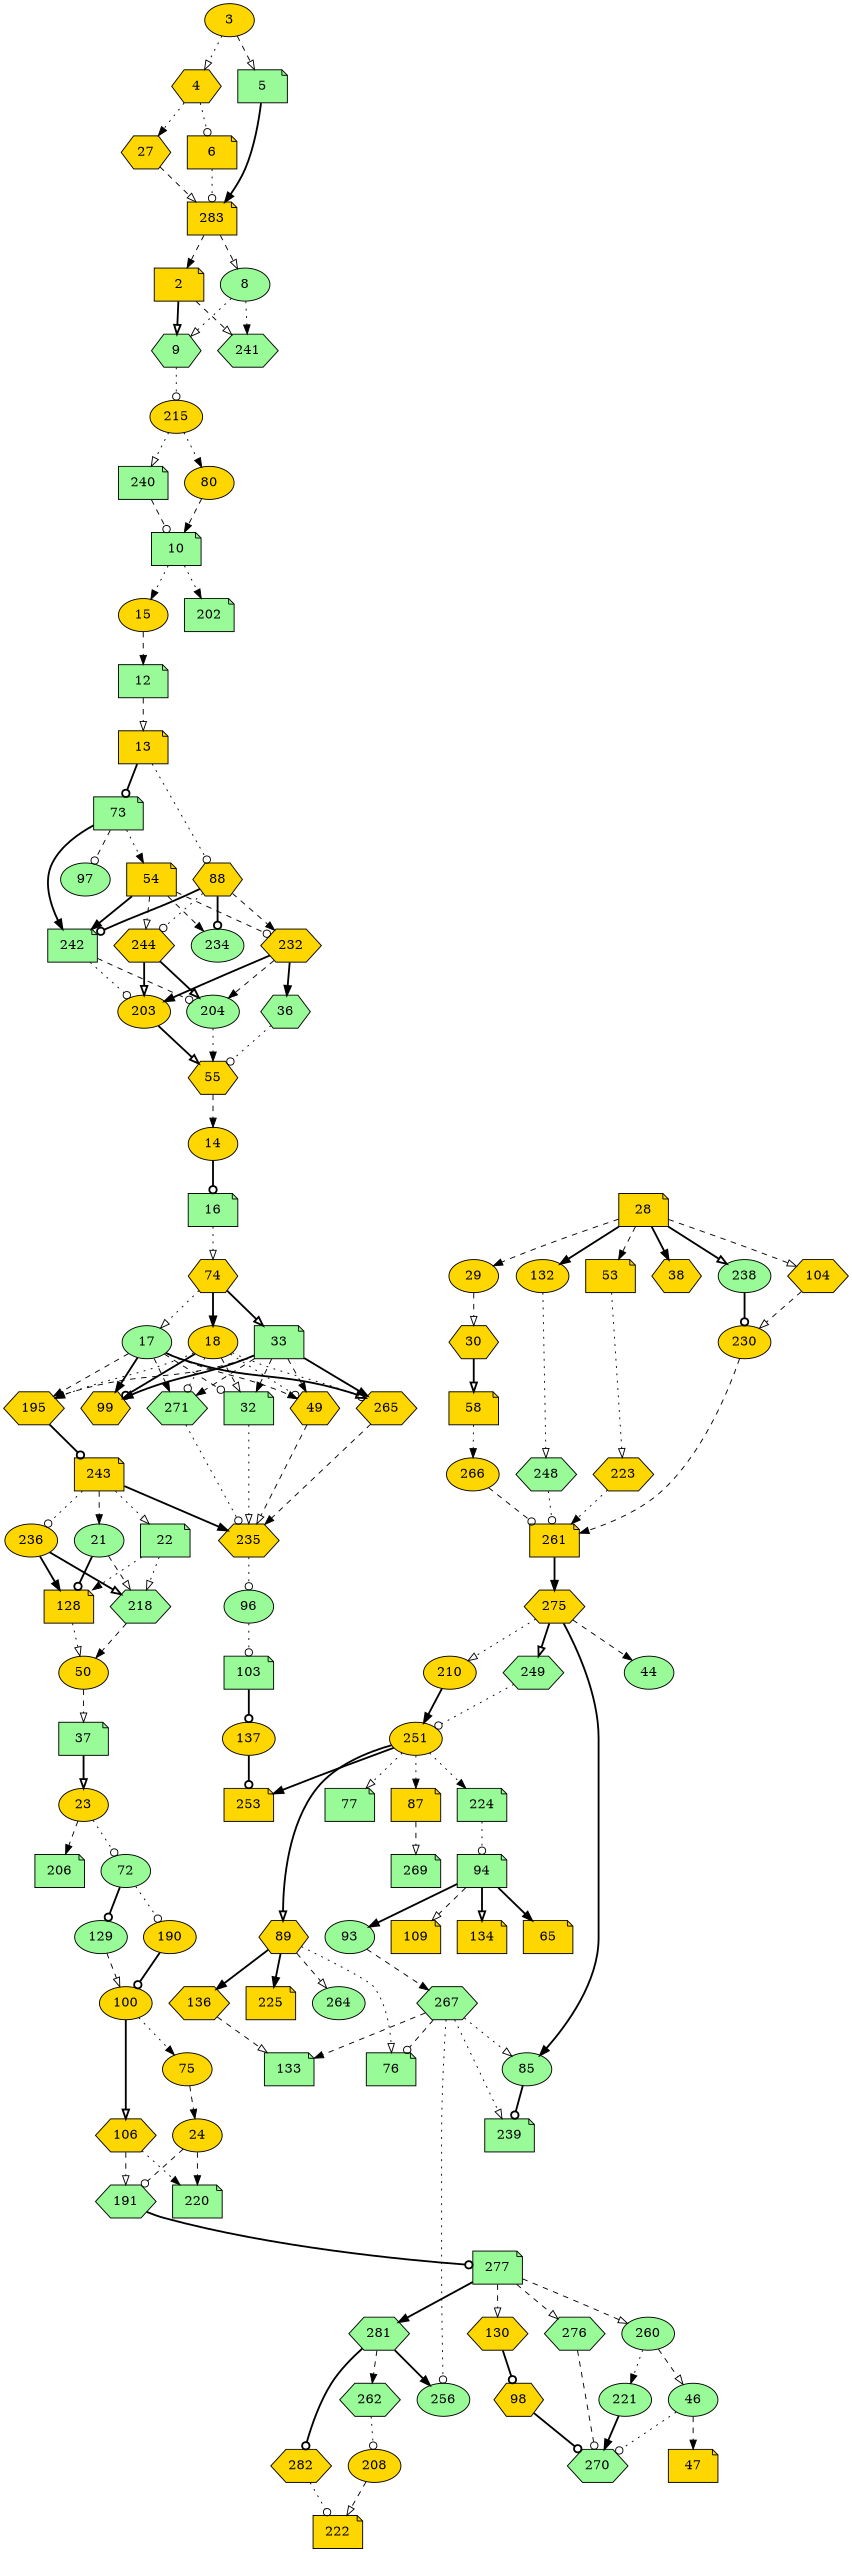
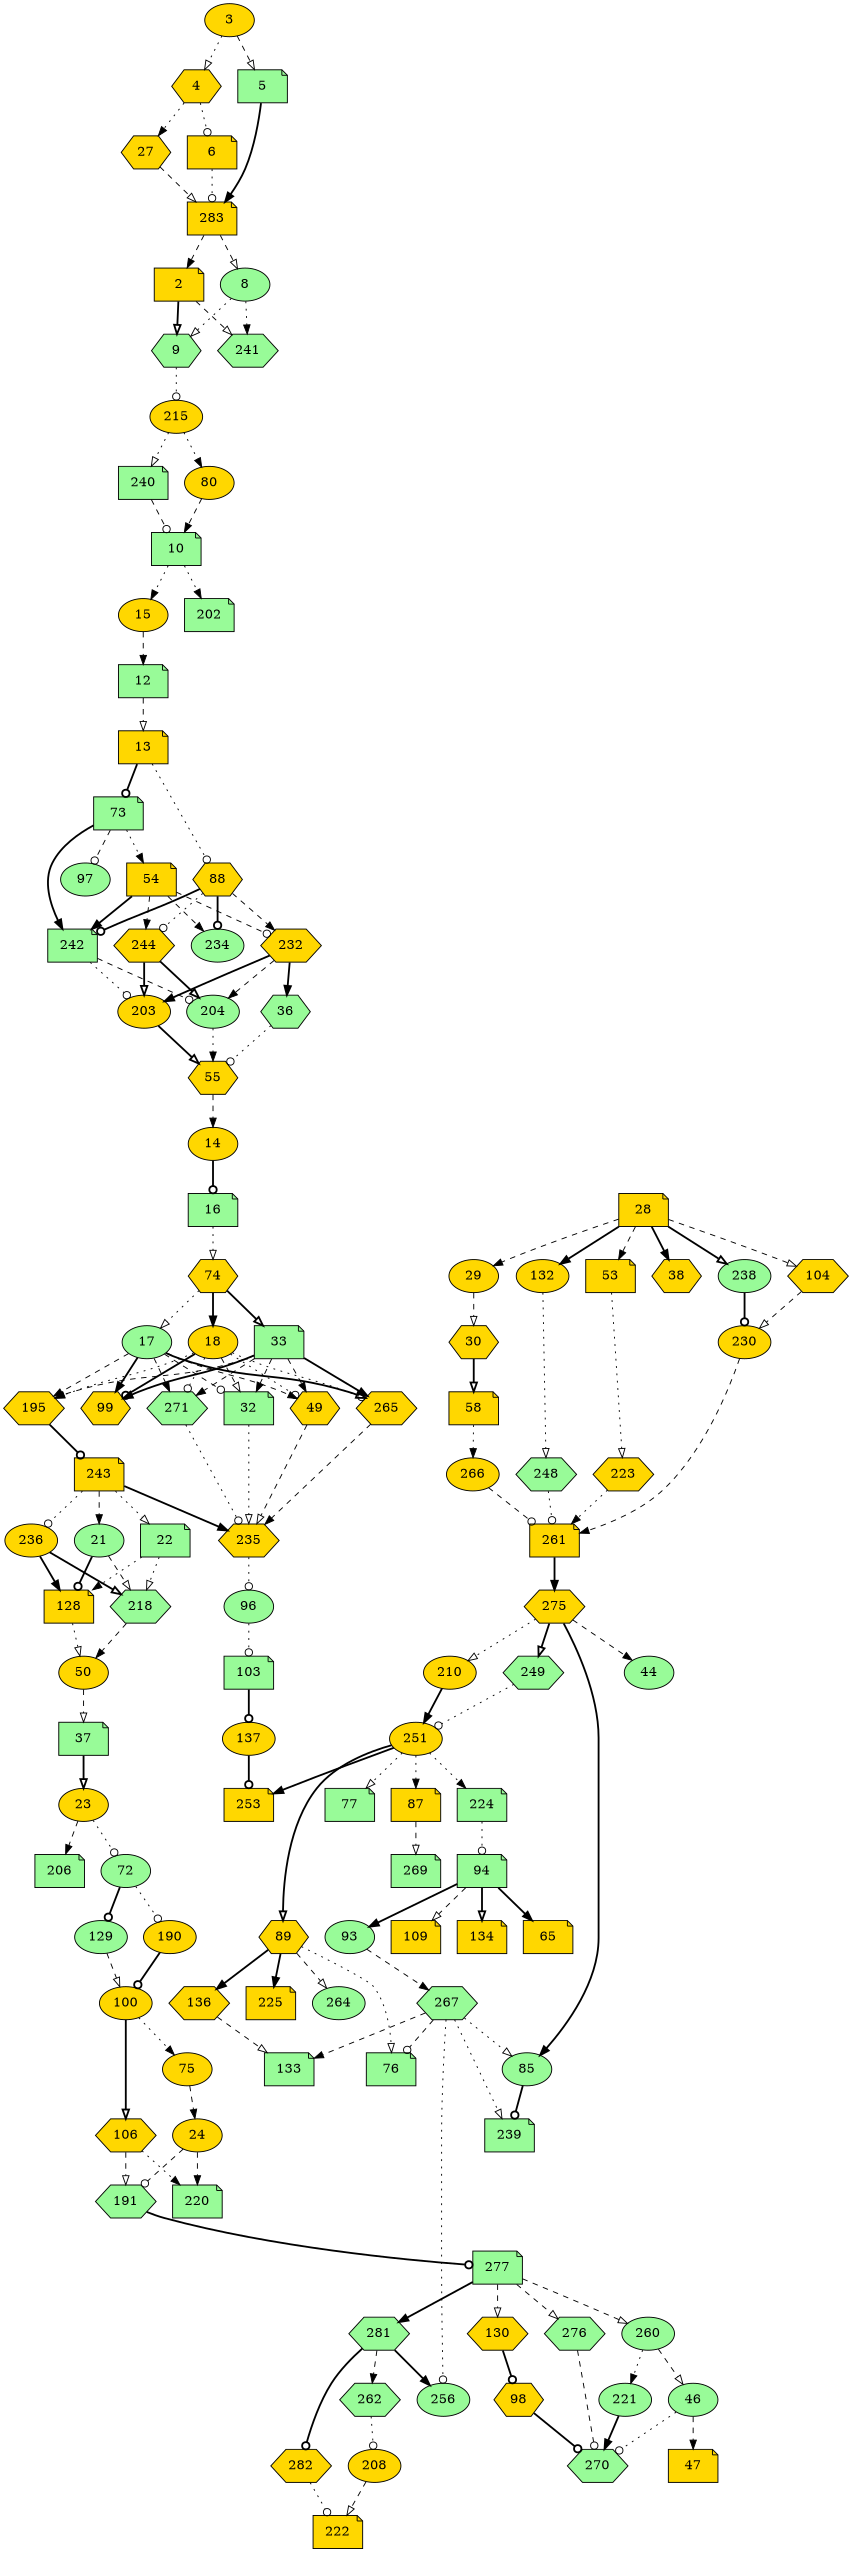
  digraph {
    node [fillcolor=gold shape=note style=filled]
    edge [arrowhead=normal style=dashed]
    10 [fillcolor=palegreen]
    15 [shape=ellipse]
    202 [fillcolor=palegreen]
    12 [fillcolor=palegreen]
    100 [shape=ellipse]
    106 [shape=hexagon]
    75 [shape=ellipse]
    191 [fillcolor=palegreen shape=hexagon]
    220 [fillcolor=palegreen]
    24 [shape=ellipse]
    103 [fillcolor=palegreen]
    137 [shape=ellipse]
    253
    104 [shape=hexagon]
    230 [shape=ellipse]
    261
    277 [fillcolor=palegreen]
    13
    73 [fillcolor=palegreen]
    88 [shape=hexagon]
    50 [shape=ellipse]
    128
    37 [fillcolor=palegreen]
    129 [fillcolor=palegreen shape=ellipse]
    242 [fillcolor=palegreen]
    54
    97 [fillcolor=palegreen shape=ellipse]
    232 [shape=hexagon]
    234 [fillcolor=palegreen shape=ellipse]
    244 [shape=hexagon]
    130 [shape=hexagon]
    98 [shape=hexagon]
    270 [fillcolor=palegreen shape=hexagon]
    132 [shape=ellipse]
    248 [fillcolor=palegreen shape=hexagon]
    133 [fillcolor=palegreen]
    136 [shape=hexagon]
    14 [shape=ellipse]
    16 [fillcolor=palegreen]
    74 [shape=hexagon]
    17 [fillcolor=palegreen shape=ellipse]
    18 [shape=ellipse]
    33 [fillcolor=palegreen]
    195 [shape=hexagon]
    265 [shape=hexagon]
    271 [fillcolor=palegreen shape=hexagon]
    32 [fillcolor=palegreen]
    49 [shape=hexagon]
    99 [shape=hexagon]
    243
    235 [shape=hexagon]
    190 [shape=ellipse]
    260 [fillcolor=palegreen shape=ellipse]
    276 [fillcolor=palegreen shape=hexagon]
    281 [fillcolor=palegreen shape=hexagon]
    21 [fillcolor=palegreen shape=ellipse]
    22 [fillcolor=palegreen]
    236 [shape=ellipse]
    203 [shape=ellipse]
    55 [shape=hexagon]
    204 [fillcolor=palegreen shape=ellipse]
    206 [fillcolor=palegreen]
    208 [shape=ellipse]
    222
    218 [fillcolor=palegreen shape=hexagon]
    210 [shape=ellipse]
    251 [shape=ellipse]
    224 [fillcolor=palegreen]
    77 [fillcolor=palegreen]
    87
    89 [shape=hexagon]
    215 [shape=ellipse]
    240 [fillcolor=palegreen]
    80 [shape=ellipse]
    221 [fillcolor=palegreen shape=ellipse]
    223 [shape=hexagon]
    275 [shape=hexagon]
    94 [fillcolor=palegreen]
    109
    134
    65
    93 [fillcolor=palegreen shape=ellipse]
    23 [shape=ellipse]
    72 [fillcolor=palegreen shape=ellipse]
    36 [fillcolor=palegreen shape=hexagon]
    96 [fillcolor=palegreen shape=ellipse]
    238 [fillcolor=palegreen shape=ellipse]
    239 [fillcolor=palegreen]
    241 [fillcolor=palegreen shape=hexagon]
    249 [fillcolor=palegreen shape=hexagon]
    269 [fillcolor=palegreen]
    225
    264 [fillcolor=palegreen shape=ellipse]
    76 [fillcolor=palegreen]
    256 [fillcolor=palegreen shape=ellipse]
    46 [fillcolor=palegreen shape=ellipse]
    47
    85 [fillcolor=palegreen shape=ellipse]
    44 [fillcolor=palegreen shape=ellipse]
    262 [fillcolor=palegreen shape=hexagon]
    266 [shape=ellipse]
    267 [fillcolor=palegreen shape=hexagon]
    27 [shape=hexagon]
    283
    n105 [label=2]
    8 [fillcolor=palegreen shape=ellipse]
    28
    29 [shape=ellipse]
    38 [shape=hexagon]
    53
    282 [shape=hexagon]
    30 [shape=hexagon]
    9 [fillcolor=palegreen shape=hexagon]
    58
    3 [shape=ellipse]
    4 [shape=hexagon]
    5 [fillcolor=palegreen]
    6
    10 -> 15 [style=dotted]
    10 -> 202 [style=dotted]
    15 -> 12
    12 -> 13 [arrowhead=onormal]
    100 -> 106 [arrowhead=onormal style=bold]
    100 -> 75 [style=dotted]
    106 -> 191 [arrowhead=onormal]
    106 -> 220 [style=dotted]
    75 -> 24
    191 -> 277 [arrowhead=odot style=bold]
    24 -> 191 [arrowhead=odot]
    24 -> 220
    103 -> 137 [arrowhead=odot style=bold]
    137 -> 253 [arrowhead=odot style=bold]
    104 -> 230 [arrowhead=onormal]
    230 -> 261
    261 -> 275 [style=bold]
    277 -> 130 [arrowhead=onormal]
    277 -> 260 [arrowhead=onormal]
    277 -> 276 [arrowhead=onormal]
    277 -> 281 [style=bold]
    13 -> 73 [arrowhead=odot style=bold]
    13 -> 88 [arrowhead=odot style=dotted]
    73 -> 242 [style=bold]
    73 -> 54 [style=dotted]
    73 -> 97 [arrowhead=odot]
    88 -> 242 [arrowhead=odot style=bold]
    88 -> 232
    88 -> 234 [arrowhead=odot style=bold]
    88 -> 244 [arrowhead=odot style=dotted]
    50 -> 37 [arrowhead=onormal]
    128 -> 50 [arrowhead=onormal style=dotted]
    37 -> 23 [arrowhead=onormal style=bold]
    129 -> 100 [arrowhead=onormal]
    242 -> 203 [arrowhead=odot style=dotted]
    242 -> 204 [arrowhead=odot]
    54 -> 242 [style=bold]
    54 -> 232 [arrowhead=odot]
    54 -> 234
-   54 -> 244 [arrowhead=onormal]
+   54 -> 244
    232 -> 203 [style=bold]
    232 -> 204
    232 -> 36 [style=bold]
    244 -> 203 [arrowhead=onormal style=bold]
    244 -> 204 [arrowhead=onormal style=bold]
    130 -> 98 [arrowhead=odot style=bold]
    98 -> 270 [arrowhead=odot style=bold]
    132 -> 248 [arrowhead=onormal style=dotted]
    248 -> 261 [arrowhead=odot style=dotted]
    136 -> 133 [arrowhead=onormal]
    14 -> 16 [arrowhead=odot style=bold]
    16 -> 74 [arrowhead=onormal style=dotted]
    74 -> 17 [arrowhead=onormal style=dotted]
    74 -> 18 [style=bold]
    74 -> 33 [arrowhead=onormal style=bold]
    17 -> 195
    17 -> 265 [arrowhead=onormal style=bold]
    17 -> 271
    17 -> 32 [arrowhead=odot]
    17 -> 49
    17 -> 99 [style=bold]
    18 -> 195 [style=dotted]
    18 -> 265 [arrowhead=odot style=dotted]
    18 -> 271 [arrowhead=odot style=dotted]
    18 -> 32 [arrowhead=onormal]
    18 -> 49 [arrowhead=odot style=dotted]
    18 -> 99 [arrowhead=odot style=bold]
    33 -> 195 [arrowhead=onormal]
    33 -> 265 [style=bold]
    33 -> 271
    33 -> 32
    33 -> 49
    33 -> 99 [style=bold]
    195 -> 243 [arrowhead=odot style=bold]
    265 -> 235
    271 -> 235 [arrowhead=odot style=dotted]
    32 -> 235 [arrowhead=onormal style=dotted]
    49 -> 235 [arrowhead=onormal]
    243 -> 235 [style=bold]
    243 -> 21
    243 -> 22 [arrowhead=onormal style=dotted]
    243 -> 236 [arrowhead=odot style=dotted]
    235 -> 96 [arrowhead=odot style=dotted]
    190 -> 100 [arrowhead=odot style=bold]
    260 -> 221 [style=dotted]
    260 -> 46 [arrowhead=onormal]
    276 -> 270 [arrowhead=odot]
    281 -> 256 [style=bold]
    281 -> 262
    281 -> 282 [arrowhead=odot style=bold]
    21 -> 128 [arrowhead=odot style=bold]
    21 -> 218 [arrowhead=onormal]
    22 -> 128 [style=dotted]
    22 -> 218 [arrowhead=onormal style=dotted]
    236 -> 128 [style=bold]
    236 -> 218 [arrowhead=onormal style=bold]
    203 -> 55 [arrowhead=onormal style=bold]
    55 -> 14
    204 -> 55 [style=dotted]
    208 -> 222 [arrowhead=onormal]
    218 -> 50
    210 -> 251 [style=bold]
    251 -> 253 [style=bold]
    251 -> 224 [style=dotted]
    251 -> 77 [arrowhead=onormal style=dotted]
    251 -> 87 [style=dotted]
    251 -> 89 [arrowhead=onormal style=bold]
    224 -> 94 [arrowhead=odot style=dotted]
    87 -> 269 [arrowhead=onormal]
    89 -> 136 [style=bold]
    89 -> 225 [style=bold]
    89 -> 264 [arrowhead=onormal]
    89 -> 76 [arrowhead=onormal style=dotted]
    215 -> 240 [arrowhead=onormal style=dotted]
    215 -> 80 [style=dotted]
    240 -> 10 [arrowhead=odot]
    80 -> 10
    221 -> 270 [style=bold]
    223 -> 261 [style=dotted]
    275 -> 210 [arrowhead=onormal style=dotted]
    275 -> 249 [arrowhead=onormal style=bold]
    275 -> 85 [style=bold]
    275 -> 44
    94 -> 109 [arrowhead=onormal]
    94 -> 134 [arrowhead=onormal style=bold]
    94 -> 65 [style=bold]
    94 -> 93 [style=bold]
    93 -> 267
    23 -> 206
    23 -> 72 [arrowhead=odot style=dotted]
    72 -> 129 [arrowhead=odot style=bold]
    72 -> 190 [arrowhead=odot style=dotted]
    36 -> 55 [arrowhead=odot style=dotted]
    96 -> 103 [arrowhead=odot style=dotted]
    238 -> 230 [arrowhead=odot style=bold]
    249 -> 251 [arrowhead=odot style=dotted]
    46 -> 270 [arrowhead=odot style=dotted]
    46 -> 47
    85 -> 239 [arrowhead=odot style=bold]
    262 -> 208 [arrowhead=odot style=dotted]
    266 -> 261 [arrowhead=odot]
    267 -> 133
    267 -> 239 [arrowhead=onormal style=dotted]
    267 -> 76 [arrowhead=odot]
    267 -> 256 [arrowhead=odot style=dotted]
    267 -> 85 [arrowhead=onormal style=dotted]
    27 -> 283 [arrowhead=onormal]
    283 -> n105
    283 -> 8 [arrowhead=onormal]
    n105 -> 241 [arrowhead=onormal]
    n105 -> 9 [arrowhead=onormal style=bold]
    8 -> 241 [style=dotted]
    8 -> 9 [arrowhead=onormal style=dotted]
    28 -> 104 [arrowhead=onormal]
    28 -> 132 [style=bold]
    28 -> 238 [arrowhead=onormal style=bold]
    28 -> 29
    28 -> 38 [style=bold]
    28 -> 53
    29 -> 30 [arrowhead=onormal]
    53 -> 223 [arrowhead=onormal style=dotted]
    282 -> 222 [arrowhead=odot style=dotted]
    30 -> 58 [arrowhead=onormal style=bold]
    9 -> 215 [arrowhead=odot style=dotted]
    58 -> 266 [style=dotted]
    3 -> 4 [arrowhead=onormal style=dotted]
    3 -> 5 [arrowhead=onormal]
    4 -> 27 [style=dotted]
    4 -> 6 [arrowhead=odot style=dotted]
    5 -> 283 [style=bold]
    6 -> 283 [arrowhead=odot style=dotted]
  }
